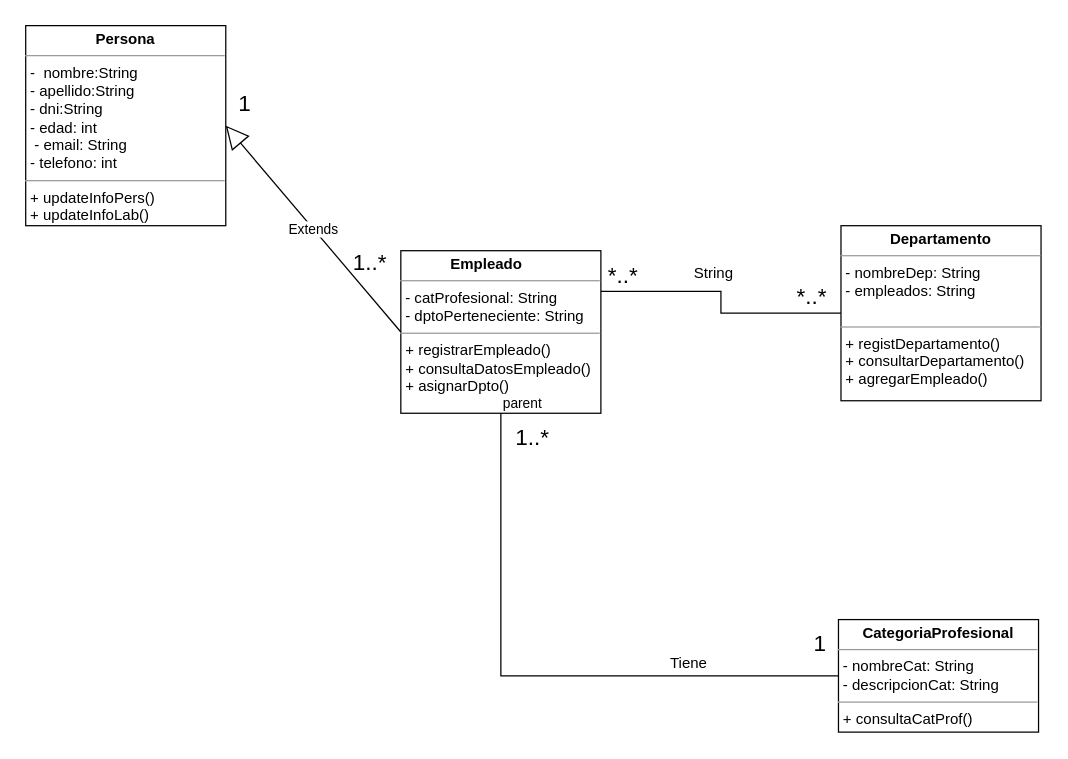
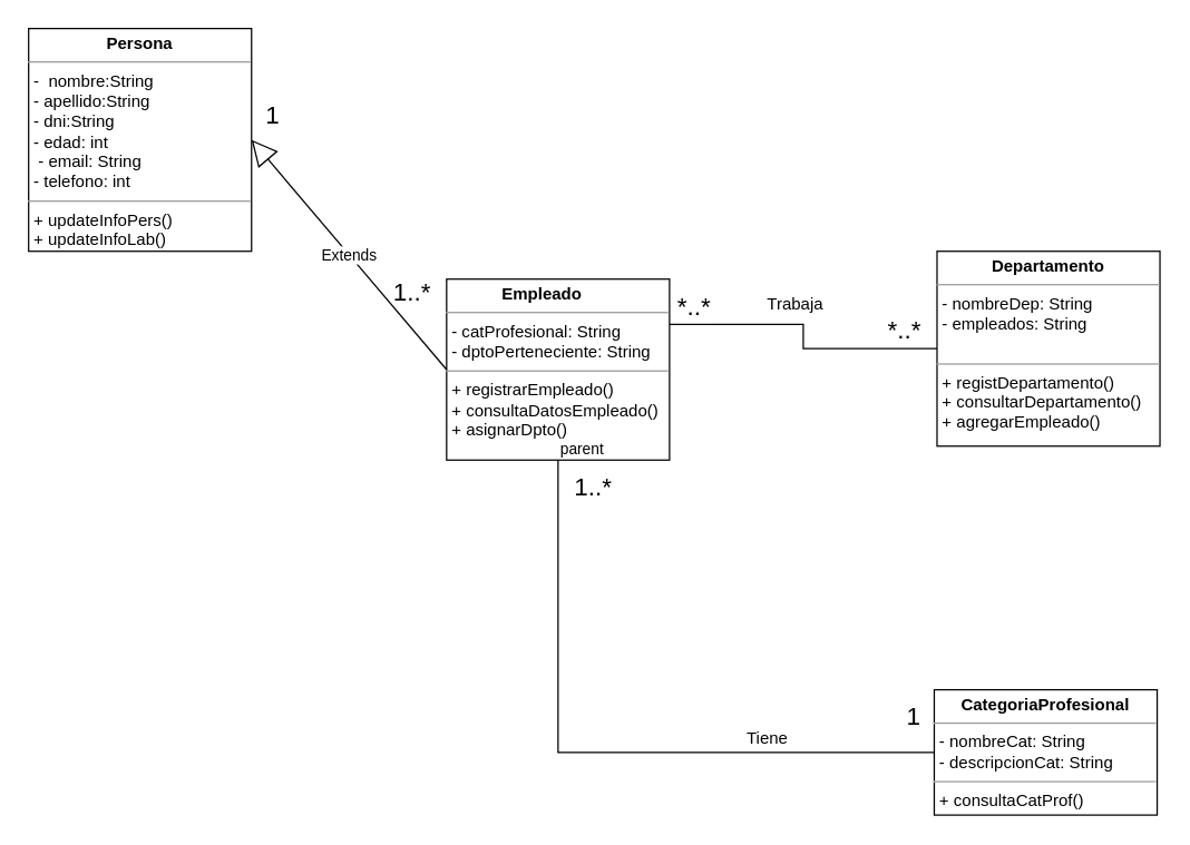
  <mxCell id="0" />
  <mxCell id="1" parent="0" />
  <mxCell id="2" value="&lt;p style=&quot;margin:0px;margin-top:4px;text-align:center;&quot;&gt;&lt;b&gt;Empleado&lt;span style=&quot;white-space: pre;&quot;&gt;&#09;&lt;/span&gt;&lt;/b&gt;&lt;/p&gt;&lt;hr size=&quot;1&quot;&gt;&lt;p style=&quot;margin:0px;margin-left:4px;&quot;&gt;&lt;span style=&quot;background-color: initial;&quot;&gt;- catProfesional: String&lt;/span&gt;&lt;br&gt;&lt;/p&gt;&lt;p style=&quot;margin:0px;margin-left:4px;&quot;&gt;&lt;span style=&quot;background-color: initial;&quot;&gt;- dptoPerteneciente: String&lt;/span&gt;&lt;br&gt;&lt;/p&gt;&lt;hr size=&quot;1&quot;&gt;&lt;p style=&quot;margin:0px;margin-left:4px;&quot;&gt;+ registrarEmpleado()&lt;/p&gt;&lt;p style=&quot;margin:0px;margin-left:4px;&quot;&gt;&lt;span style=&quot;background-color: initial;&quot;&gt;+ consultaDatosEmpleado()&lt;/span&gt;&lt;br&gt;&lt;/p&gt;&lt;p style=&quot;margin:0px;margin-left:4px;&quot;&gt;+ asignarDpto()&lt;/p&gt;" style="verticalAlign=top;align=left;overflow=fill;fontSize=12;fontFamily=Helvetica;html=1;whiteSpace=wrap;" vertex="1" parent="1"><mxGeometry x="320" y="200" width="160" height="130" as="geometry" /></mxCell>
  <mxCell id="3" value="&lt;p style=&quot;margin:0px;margin-top:4px;text-align:center;&quot;&gt;&lt;b&gt;Departamento&lt;/b&gt;&lt;/p&gt;&lt;hr size=&quot;1&quot;&gt;&lt;p style=&quot;margin:0px;margin-left:4px;&quot;&gt;- nombreDep: String&lt;/p&gt;&lt;p style=&quot;margin:0px;margin-left:4px;&quot;&gt;- empleados: String&lt;/p&gt;&lt;p style=&quot;margin:0px;margin-left:4px;&quot;&gt;&lt;br&gt;&lt;/p&gt;&lt;hr size=&quot;1&quot;&gt;&lt;p style=&quot;margin:0px;margin-left:4px;&quot;&gt;+ registDepartamento()&lt;/p&gt;&lt;p style=&quot;margin:0px;margin-left:4px;&quot;&gt;+ consultarDepartamento()&lt;/p&gt;&lt;p style=&quot;margin:0px;margin-left:4px;&quot;&gt;+ agregarEmpleado()&lt;/p&gt;" style="verticalAlign=top;align=left;overflow=fill;fontSize=12;fontFamily=Helvetica;html=1;whiteSpace=wrap;" vertex="1" parent="1"><mxGeometry x="672" y="180" width="160" height="140" as="geometry" /></mxCell>
  <mxCell id="4" value="&lt;p style=&quot;margin:0px;margin-top:4px;text-align:center;&quot;&gt;&lt;b&gt;CategoriaProfesional&lt;/b&gt;&lt;/p&gt;&lt;hr size=&quot;1&quot;&gt;&lt;p style=&quot;margin:0px;margin-left:4px;&quot;&gt;- nombreCat: String&lt;/p&gt;&lt;p style=&quot;margin:0px;margin-left:4px;&quot;&gt;- descripcionCat: String&lt;/p&gt;&lt;hr size=&quot;1&quot;&gt;&lt;p style=&quot;margin:0px;margin-left:4px;&quot;&gt;+ consultaCatProf()&lt;/p&gt;" style="verticalAlign=top;align=left;overflow=fill;fontSize=12;fontFamily=Helvetica;html=1;whiteSpace=wrap;" vertex="1" parent="1"><mxGeometry x="670" y="495" width="160" height="90" as="geometry" /></mxCell>
  <mxCell id="5" value="" style="endArrow=none;html=1;edgeStyle=orthogonalEdgeStyle;rounded=0;exitX=1;exitY=0.25;exitDx=0;exitDy=0;entryX=0;entryY=0.5;entryDx=0;entryDy=0;" edge="1" parent="1" source="2" target="3"><mxGeometry relative="1" as="geometry"><mxPoint x="770" y="505" as="sourcePoint" /><mxPoint x="930" y="505" as="targetPoint" /></mxGeometry></mxCell>
  <mxCell id="6" value="&lt;font style=&quot;font-size: 18px;&quot;&gt;*..*&lt;/font&gt;" style="edgeLabel;resizable=0;html=1;align=right;verticalAlign=bottom;" connectable="0" vertex="1" parent="5"><mxGeometry x="1" relative="1" as="geometry"><mxPoint x="-12" as="offset" /></mxGeometry></mxCell>
- <mxCell id="7" value="String" style="text;html=1;align=center;verticalAlign=middle;resizable=0;points=[];autosize=1;strokeColor=none;fillColor=none;" vertex="1" parent="1"><mxGeometry x="540" y="203" width="60" height="30" as="geometry" /></mxCell>
+ <mxCell id="7" value="Trabaja" style="text;html=1;align=center;verticalAlign=middle;resizable=0;points=[];autosize=1;strokeColor=none;fillColor=none;" vertex="1" parent="1"><mxGeometry x="540" y="203" width="60" height="30" as="geometry" /></mxCell>
  <mxCell id="8" value="" style="endArrow=none;html=1;edgeStyle=orthogonalEdgeStyle;rounded=0;exitX=0.5;exitY=1;exitDx=0;exitDy=0;entryX=0;entryY=0.5;entryDx=0;entryDy=0;" edge="1" parent="1" source="2" target="4"><mxGeometry relative="1" as="geometry"><mxPoint x="770" y="505" as="sourcePoint" /><mxPoint x="930" y="505" as="targetPoint" /></mxGeometry></mxCell>
  <mxCell id="9" value="parent" style="edgeLabel;resizable=0;html=1;align=left;verticalAlign=bottom;" connectable="0" vertex="1" parent="8"><mxGeometry x="-1" relative="1" as="geometry" /></mxCell>
  <mxCell id="10" value="Tiene" style="text;html=1;align=center;verticalAlign=middle;resizable=0;points=[];autosize=1;strokeColor=none;fillColor=none;" vertex="1" parent="1"><mxGeometry x="525" y="515" width="50" height="30" as="geometry" /></mxCell>
  <mxCell id="11" value="&lt;p style=&quot;margin:0px;margin-top:4px;text-align:center;&quot;&gt;&lt;b&gt;Persona&lt;/b&gt;&lt;/p&gt;&lt;hr size=&quot;1&quot;&gt;&lt;p style=&quot;border-color: var(--border-color); margin: 0px 0px 0px 4px;&quot;&gt;-&amp;nbsp; nombre:String&lt;/p&gt;&lt;p style=&quot;border-color: var(--border-color); margin: 0px 0px 0px 4px;&quot;&gt;- apellido:String&lt;/p&gt;&lt;p style=&quot;border-color: var(--border-color); margin: 0px 0px 0px 4px;&quot;&gt;- dni:String&lt;/p&gt;&lt;p style=&quot;border-color: var(--border-color); margin: 0px 0px 0px 4px;&quot;&gt;- edad: int&lt;/p&gt;&lt;p style=&quot;border-color: var(--border-color); margin: 0px 0px 0px 4px;&quot;&gt;&amp;nbsp;- email: String&lt;/p&gt;&lt;p style=&quot;border-color: var(--border-color); margin: 0px 0px 0px 4px;&quot;&gt;&lt;span style=&quot;&quot;&gt;- telefono: int&amp;nbsp; &amp;nbsp;&amp;nbsp;&lt;/span&gt;&lt;br&gt;&lt;/p&gt;&lt;hr size=&quot;1&quot;&gt;&lt;p style=&quot;margin:0px;margin-left:4px;&quot;&gt;+ updateInfoPers()&lt;br&gt;&lt;/p&gt;&lt;p style=&quot;margin:0px;margin-left:4px;&quot;&gt;+ updateInfoLab()&lt;br&gt;&lt;/p&gt;" style="verticalAlign=top;align=left;overflow=fill;fontSize=12;fontFamily=Helvetica;html=1;whiteSpace=wrap;" vertex="1" parent="1"><mxGeometry x="20" y="20" width="160" height="160" as="geometry" /></mxCell>
  <mxCell id="12" value="Extends" style="endArrow=block;endSize=16;endFill=0;html=1;rounded=0;exitX=0;exitY=0.5;exitDx=0;exitDy=0;entryX=1;entryY=0.5;entryDx=0;entryDy=0;" edge="1" parent="1" source="2" target="11"><mxGeometry width="160" relative="1" as="geometry"><mxPoint x="310" y="380" as="sourcePoint" /><mxPoint x="470" y="380" as="targetPoint" /></mxGeometry></mxCell>
  <mxCell id="13" value="&lt;font style=&quot;font-size: 18px;&quot;&gt;1&lt;/font&gt;" style="text;html=1;align=center;verticalAlign=middle;resizable=0;points=[];autosize=1;strokeColor=none;fillColor=none;" vertex="1" parent="1"><mxGeometry x="180" y="63" width="30" height="40" as="geometry" /></mxCell>
  <mxCell id="14" value="&lt;font style=&quot;font-size: 18px;&quot;&gt;1..*&lt;/font&gt;" style="text;html=1;align=center;verticalAlign=middle;resizable=0;points=[];autosize=1;strokeColor=none;fillColor=none;" vertex="1" parent="1"><mxGeometry x="270" y="190" width="50" height="40" as="geometry" /></mxCell>
  <mxCell id="15" value="&lt;font style=&quot;font-size: 18px;&quot;&gt;*..*&lt;/font&gt;" style="edgeLabel;resizable=0;html=1;align=right;verticalAlign=bottom;" connectable="0" vertex="1" parent="1"><mxGeometry x="510" y="233" as="geometry" /></mxCell>
  <mxCell id="16" value="&lt;font style=&quot;font-size: 18px;&quot;&gt;1&lt;/font&gt;" style="text;html=1;align=center;verticalAlign=middle;resizable=0;points=[];autosize=1;strokeColor=none;fillColor=none;" vertex="1" parent="1"><mxGeometry x="640" y="495" width="30" height="40" as="geometry" /></mxCell>
  <mxCell id="17" value="&lt;font style=&quot;font-size: 18px;&quot;&gt;1..*&lt;/font&gt;" style="text;html=1;align=center;verticalAlign=middle;resizable=0;points=[];autosize=1;strokeColor=none;fillColor=none;" vertex="1" parent="1"><mxGeometry x="400" y="330" width="50" height="40" as="geometry" /></mxCell>
